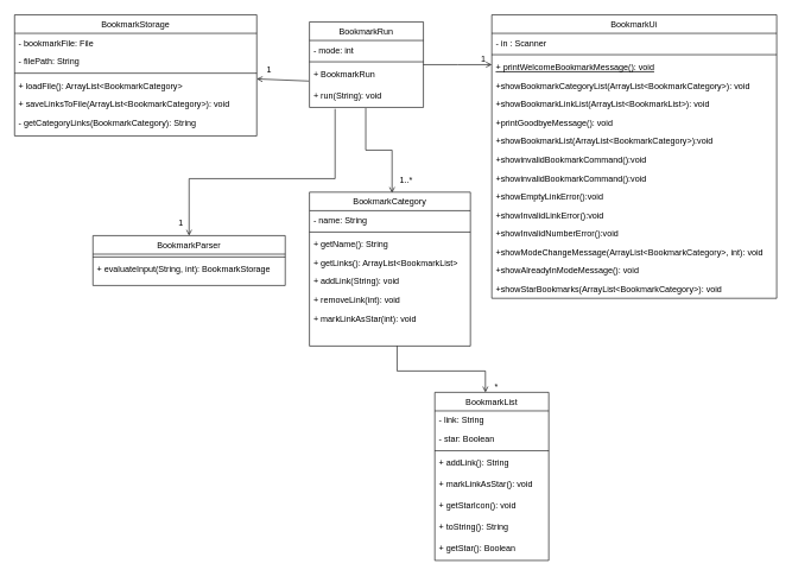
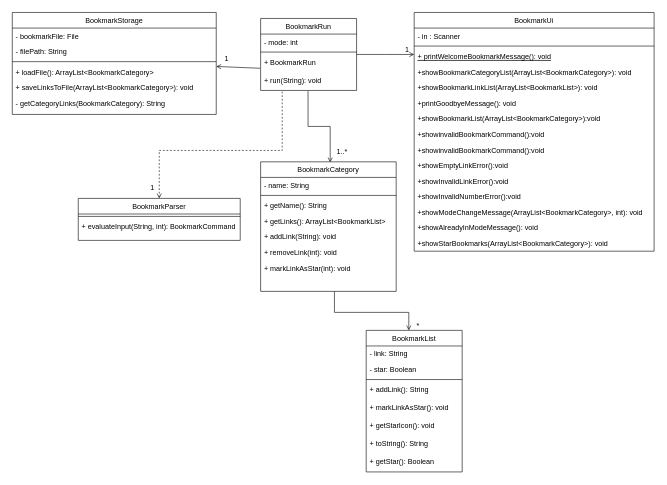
  <mxCell id="0" />
  <mxCell id="1" parent="0" />
  <mxCell id="2" value="" style="endArrow=open;shadow=0;strokeWidth=1;rounded=0;endFill=1;edgeStyle=elbowEdgeStyle;elbow=vertical;" parent="1" source="31" target="15" edge="1"><mxGeometry x="0.5" y="41" relative="1" as="geometry"><mxPoint x="480" y="92" as="sourcePoint" /><mxPoint x="640" y="92" as="targetPoint" /><mxPoint x="-40" y="32" as="offset" /></mxGeometry></mxCell>
  <mxCell id="3" value="1" style="resizable=0;align=right;verticalAlign=bottom;labelBackgroundColor=none;fontSize=12;" parent="2" connectable="0" vertex="1"><mxGeometry x="1" relative="1" as="geometry"><mxPoint x="-7" as="offset" /></mxGeometry></mxCell>
  <mxCell id="4" value="BookmarkStorage" style="swimlane;fontStyle=0;align=center;verticalAlign=top;childLayout=stackLayout;horizontal=1;startSize=26;horizontalStack=0;resizeParent=1;resizeLast=0;collapsible=1;marginBottom=0;rounded=0;shadow=0;strokeWidth=1;" vertex="1" parent="1"><mxGeometry x="20" y="20" width="340" height="170" as="geometry"><mxRectangle x="550" y="140" width="160" height="26" as="alternateBounds" /></mxGeometry></mxCell>
  <mxCell id="5" value="- bookmarkFile: File" style="text;align=left;verticalAlign=top;spacingLeft=4;spacingRight=4;overflow=hidden;rotatable=0;points=[[0,0.5],[1,0.5]];portConstraint=eastwest;" vertex="1" parent="4"><mxGeometry y="26" width="340" height="26" as="geometry" /></mxCell>
  <mxCell id="6" value="- filePath: String" style="text;align=left;verticalAlign=top;spacingLeft=4;spacingRight=4;overflow=hidden;rotatable=0;points=[[0,0.5],[1,0.5]];portConstraint=eastwest;rounded=0;shadow=0;html=0;" vertex="1" parent="4"><mxGeometry y="52" width="340" height="26" as="geometry" /></mxCell>
  <mxCell id="7" value="" style="line;html=1;strokeWidth=1;align=left;verticalAlign=middle;spacingTop=-1;spacingLeft=3;spacingRight=3;rotatable=0;labelPosition=right;points=[];portConstraint=eastwest;" vertex="1" parent="4"><mxGeometry y="78" width="340" height="8" as="geometry" /></mxCell>
  <mxCell id="8" value="+ loadFile(): ArrayList&lt;BookmarkCategory&gt;" style="text;align=left;verticalAlign=top;spacingLeft=4;spacingRight=4;overflow=hidden;rotatable=0;points=[[0,0.5],[1,0.5]];portConstraint=eastwest;" vertex="1" parent="4"><mxGeometry y="86" width="340" height="26" as="geometry" /></mxCell>
  <mxCell id="9" value="+ saveLinksToFile(ArrayList&lt;BookmarkCategory&gt;): void" style="text;align=left;verticalAlign=top;spacingLeft=4;spacingRight=4;overflow=hidden;rotatable=0;points=[[0,0.5],[1,0.5]];portConstraint=eastwest;" vertex="1" parent="4"><mxGeometry y="112" width="340" height="26" as="geometry" /></mxCell>
  <mxCell id="10" value="- getCategoryLinks(BookmarkCategory): String" style="text;align=left;verticalAlign=top;spacingLeft=4;spacingRight=4;overflow=hidden;rotatable=0;points=[[0,0.5],[1,0.5]];portConstraint=eastwest;" vertex="1" parent="4"><mxGeometry y="138" width="340" height="26" as="geometry" /></mxCell>
  <mxCell id="11" value="" style="endArrow=open;shadow=0;strokeWidth=1;rounded=0;endFill=1;edgeStyle=elbowEdgeStyle;elbow=vertical;exitX=0.494;exitY=1.033;exitDx=0;exitDy=0;exitPerimeter=0;" edge="1" parent="1" source="35"><mxGeometry x="0.5" y="41" relative="1" as="geometry"><mxPoint x="400" y="158.92" as="sourcePoint" /><mxPoint x="550" y="270" as="targetPoint" /><mxPoint x="-40" y="32" as="offset" /></mxGeometry></mxCell>
  <mxCell id="12" value="1..*" style="resizable=0;align=right;verticalAlign=bottom;labelBackgroundColor=none;fontSize=12;" connectable="0" vertex="1" parent="11"><mxGeometry x="1" relative="1" as="geometry"><mxPoint x="30" y="-9.92" as="offset" /></mxGeometry></mxCell>
- <mxCell id="13" value="" style="endArrow=open;shadow=0;strokeWidth=1;rounded=0;endFill=1;edgeStyle=elbowEdgeStyle;elbow=vertical;entryX=0.5;entryY=0;entryDx=0;entryDy=0;exitX=0.225;exitY=1.067;exitDx=0;exitDy=0;exitPerimeter=0;" edge="1" parent="1" source="35" target="57"><mxGeometry x="0.5" y="41" relative="1" as="geometry"><mxPoint x="365" y="140" as="sourcePoint" /><mxPoint x="550" y="269.08" as="targetPoint" /><mxPoint x="-40" y="32" as="offset" /><Array as="points"><mxPoint x="350" y="250" /><mxPoint x="300" y="220" /><mxPoint x="340" y="214" /><mxPoint x="350" y="214" /></Array></mxGeometry></mxCell>
+ <mxCell id="13" value="" style="endArrow=open;shadow=0;strokeWidth=1;rounded=0;endFill=1;edgeStyle=elbowEdgeStyle;elbow=vertical;entryX=0.5;entryY=0;entryDx=0;entryDy=0;exitX=0.225;exitY=1.067;exitDx=0;exitDy=0;exitPerimeter=0;dashed=1;" edge="1" parent="1" source="35" target="57"><mxGeometry x="0.5" y="41" relative="1" as="geometry"><mxPoint x="365" y="140" as="sourcePoint" /><mxPoint x="550" y="269.08" as="targetPoint" /><mxPoint x="-40" y="32" as="offset" /><Array as="points"><mxPoint x="350" y="250" /><mxPoint x="300" y="220" /><mxPoint x="340" y="214" /><mxPoint x="350" y="214" /></Array></mxGeometry></mxCell>
  <mxCell id="14" value="1" style="resizable=0;align=right;verticalAlign=bottom;labelBackgroundColor=none;fontSize=12;" connectable="0" vertex="1" parent="13"><mxGeometry x="1" relative="1" as="geometry"><mxPoint x="-7" y="-10.01" as="offset" /></mxGeometry></mxCell>
  <mxCell id="15" value="BookmarkUi" style="swimlane;fontStyle=0;align=center;verticalAlign=top;childLayout=stackLayout;horizontal=1;startSize=26;horizontalStack=0;resizeParent=1;resizeLast=0;collapsible=1;marginBottom=0;rounded=0;shadow=0;strokeWidth=1;" parent="1" vertex="1"><mxGeometry x="690" y="20" width="400" height="398" as="geometry"><mxRectangle x="550" y="140" width="160" height="26" as="alternateBounds" /></mxGeometry></mxCell>
  <mxCell id="16" value="- in : Scanner" style="text;align=left;verticalAlign=top;spacingLeft=4;spacingRight=4;overflow=hidden;rotatable=0;points=[[0,0.5],[1,0.5]];portConstraint=eastwest;" parent="15" vertex="1"><mxGeometry y="26" width="400" height="26" as="geometry" /></mxCell>
  <mxCell id="17" value="" style="line;html=1;strokeWidth=1;align=left;verticalAlign=middle;spacingTop=-1;spacingLeft=3;spacingRight=3;rotatable=0;labelPosition=right;points=[];portConstraint=eastwest;" parent="15" vertex="1"><mxGeometry y="52" width="400" height="8" as="geometry" /></mxCell>
  <mxCell id="18" value="+ printWelcomeBookmarkMessage(): void" style="text;align=left;verticalAlign=top;spacingLeft=4;spacingRight=4;overflow=hidden;rotatable=0;points=[[0,0.5],[1,0.5]];portConstraint=eastwest;fontStyle=4" parent="15" vertex="1"><mxGeometry y="60" width="400" height="26" as="geometry" /></mxCell>
  <mxCell id="19" value="+showBookmarkCategoryList(ArrayList&lt;BookmarkCategory&gt;): void&#10;" style="text;align=left;verticalAlign=top;spacingLeft=4;spacingRight=4;overflow=hidden;rotatable=0;points=[[0,0.5],[1,0.5]];portConstraint=eastwest;" parent="15" vertex="1"><mxGeometry y="86" width="400" height="26" as="geometry" /></mxCell>
  <mxCell id="20" value="+showBookmarkLinkList(ArrayList&lt;BookmarkList&gt;): void " style="text;align=left;verticalAlign=top;spacingLeft=4;spacingRight=4;overflow=hidden;rotatable=0;points=[[0,0.5],[1,0.5]];portConstraint=eastwest;" vertex="1" parent="15"><mxGeometry y="112" width="400" height="26" as="geometry" /></mxCell>
  <mxCell id="21" value="+printGoodbyeMessage(): void" style="text;align=left;verticalAlign=top;spacingLeft=4;spacingRight=4;overflow=hidden;rotatable=0;points=[[0,0.5],[1,0.5]];portConstraint=eastwest;" vertex="1" parent="15"><mxGeometry y="138" width="400" height="26" as="geometry" /></mxCell>
  <mxCell id="22" value="+showBookmarkList(ArrayList&lt;BookmarkCategory&gt;):void" style="text;align=left;verticalAlign=top;spacingLeft=4;spacingRight=4;overflow=hidden;rotatable=0;points=[[0,0.5],[1,0.5]];portConstraint=eastwest;" vertex="1" parent="15"><mxGeometry y="164" width="400" height="26" as="geometry" /></mxCell>
  <mxCell id="23" value="+showinvalidBookmarkCommand():void" style="text;align=left;verticalAlign=top;spacingLeft=4;spacingRight=4;overflow=hidden;rotatable=0;points=[[0,0.5],[1,0.5]];portConstraint=eastwest;" vertex="1" parent="15"><mxGeometry y="190" width="400" height="26" as="geometry" /></mxCell>
  <mxCell id="24" value="+showinvalidBookmarkCommand():void" style="text;align=left;verticalAlign=top;spacingLeft=4;spacingRight=4;overflow=hidden;rotatable=0;points=[[0,0.5],[1,0.5]];portConstraint=eastwest;" vertex="1" parent="15"><mxGeometry y="216" width="400" height="26" as="geometry" /></mxCell>
  <mxCell id="25" value="+showEmptyLinkError():void" style="text;align=left;verticalAlign=top;spacingLeft=4;spacingRight=4;overflow=hidden;rotatable=0;points=[[0,0.5],[1,0.5]];portConstraint=eastwest;" vertex="1" parent="15"><mxGeometry y="242" width="400" height="26" as="geometry" /></mxCell>
  <mxCell id="26" value="+showInvalidLinkError():void" style="text;align=left;verticalAlign=top;spacingLeft=4;spacingRight=4;overflow=hidden;rotatable=0;points=[[0,0.5],[1,0.5]];portConstraint=eastwest;" vertex="1" parent="15"><mxGeometry y="268" width="400" height="26" as="geometry" /></mxCell>
  <mxCell id="27" value="+showInvalidNumberError():void" style="text;align=left;verticalAlign=top;spacingLeft=4;spacingRight=4;overflow=hidden;rotatable=0;points=[[0,0.5],[1,0.5]];portConstraint=eastwest;" vertex="1" parent="15"><mxGeometry y="294" width="400" height="26" as="geometry" /></mxCell>
  <mxCell id="28" value="+showModeChangeMessage(ArrayList&lt;BookmarkCategory&gt;, int): void" style="text;align=left;verticalAlign=top;spacingLeft=4;spacingRight=4;overflow=hidden;rotatable=0;points=[[0,0.5],[1,0.5]];portConstraint=eastwest;" vertex="1" parent="15"><mxGeometry y="320" width="400" height="26" as="geometry" /></mxCell>
  <mxCell id="29" value="+showAlreadyInModeMessage(): void" style="text;align=left;verticalAlign=top;spacingLeft=4;spacingRight=4;overflow=hidden;rotatable=0;points=[[0,0.5],[1,0.5]];portConstraint=eastwest;" vertex="1" parent="15"><mxGeometry y="346" width="400" height="26" as="geometry" /></mxCell>
  <mxCell id="30" value="+showStarBookmarks(ArrayList&lt;BookmarkCategory&gt;): void" style="text;align=left;verticalAlign=top;spacingLeft=4;spacingRight=4;overflow=hidden;rotatable=0;points=[[0,0.5],[1,0.5]];portConstraint=eastwest;" vertex="1" parent="15"><mxGeometry y="372" width="400" height="26" as="geometry" /></mxCell>
  <mxCell id="31" value="BookmarkRun" style="swimlane;fontStyle=0;align=center;verticalAlign=top;childLayout=stackLayout;horizontal=1;startSize=26;horizontalStack=0;resizeParent=1;resizeLast=0;collapsible=1;marginBottom=0;rounded=0;shadow=0;strokeWidth=1;" parent="1" vertex="1"><mxGeometry x="434" y="30" width="160" height="120" as="geometry"><mxRectangle x="230" y="140" width="160" height="26" as="alternateBounds" /></mxGeometry></mxCell>
  <mxCell id="32" value="- mode: int" style="text;align=left;verticalAlign=top;spacingLeft=4;spacingRight=4;overflow=hidden;rotatable=0;points=[[0,0.5],[1,0.5]];portConstraint=eastwest;rounded=0;shadow=0;html=0;" parent="31" vertex="1"><mxGeometry y="26" width="160" height="26" as="geometry" /></mxCell>
  <mxCell id="33" value="" style="line;html=1;strokeWidth=1;align=left;verticalAlign=middle;spacingTop=-1;spacingLeft=3;spacingRight=3;rotatable=0;labelPosition=right;points=[];portConstraint=eastwest;" parent="31" vertex="1"><mxGeometry y="52" width="160" height="8" as="geometry" /></mxCell>
  <mxCell id="34" value="+ BookmarkRun" style="text;align=left;verticalAlign=top;spacingLeft=4;spacingRight=4;overflow=hidden;rotatable=0;points=[[0,0.5],[1,0.5]];portConstraint=eastwest;" parent="31" vertex="1"><mxGeometry y="60" width="160" height="30" as="geometry" /></mxCell>
  <mxCell id="35" value="+ run(String): void " style="text;align=left;verticalAlign=top;spacingLeft=4;spacingRight=4;overflow=hidden;rotatable=0;points=[[0,0.5],[1,0.5]];portConstraint=eastwest;" vertex="1" parent="31"><mxGeometry y="90" width="160" height="30" as="geometry" /></mxCell>
  <mxCell id="36" value="" style="endArrow=open;html=1;endFill=0;exitX=-0.006;exitY=0.767;exitDx=0;exitDy=0;exitPerimeter=0;" edge="1" parent="1" source="34"><mxGeometry width="50" height="50" relative="1" as="geometry"><mxPoint x="500" y="230" as="sourcePoint" /><mxPoint x="360" y="110" as="targetPoint" /></mxGeometry></mxCell>
  <mxCell id="37" value="1" style="resizable=0;align=right;verticalAlign=bottom;labelBackgroundColor=none;fontSize=12;" connectable="0" vertex="1" parent="1"><mxGeometry x="430" y="20" as="geometry"><mxPoint x="-48" y="86" as="offset" /></mxGeometry></mxCell>
  <mxCell id="38" value="BookmarkCategory" style="swimlane;fontStyle=0;align=center;verticalAlign=top;childLayout=stackLayout;horizontal=1;startSize=26;horizontalStack=0;resizeParent=1;resizeLast=0;collapsible=1;marginBottom=0;rounded=0;shadow=0;strokeWidth=1;" vertex="1" parent="1"><mxGeometry x="434" y="269" width="226" height="216" as="geometry"><mxRectangle x="550" y="140" width="160" height="26" as="alternateBounds" /></mxGeometry></mxCell>
  <mxCell id="39" value="- name: String" style="text;align=left;verticalAlign=top;spacingLeft=4;spacingRight=4;overflow=hidden;rotatable=0;points=[[0,0.5],[1,0.5]];portConstraint=eastwest;" vertex="1" parent="38"><mxGeometry y="26" width="226" height="26" as="geometry" /></mxCell>
  <mxCell id="40" value="" style="line;html=1;strokeWidth=1;align=left;verticalAlign=middle;spacingTop=-1;spacingLeft=3;spacingRight=3;rotatable=0;labelPosition=right;points=[];portConstraint=eastwest;" vertex="1" parent="38"><mxGeometry y="52" width="226" height="8" as="geometry" /></mxCell>
  <mxCell id="41" value="+ getName(): String" style="text;align=left;verticalAlign=top;spacingLeft=4;spacingRight=4;overflow=hidden;rotatable=0;points=[[0,0.5],[1,0.5]];portConstraint=eastwest;" vertex="1" parent="38"><mxGeometry y="60" width="226" height="26" as="geometry" /></mxCell>
  <mxCell id="42" value="+ getLinks(): ArrayList&lt;BookmarkList&gt;" style="text;align=left;verticalAlign=top;spacingLeft=4;spacingRight=4;overflow=hidden;rotatable=0;points=[[0,0.5],[1,0.5]];portConstraint=eastwest;" vertex="1" parent="38"><mxGeometry y="86" width="226" height="26" as="geometry" /></mxCell>
  <mxCell id="43" value="+ addLink(String): void" style="text;align=left;verticalAlign=top;spacingLeft=4;spacingRight=4;overflow=hidden;rotatable=0;points=[[0,0.5],[1,0.5]];portConstraint=eastwest;" vertex="1" parent="38"><mxGeometry y="112" width="226" height="26" as="geometry" /></mxCell>
  <mxCell id="44" value="+ removeLink(int): void" style="text;align=left;verticalAlign=top;spacingLeft=4;spacingRight=4;overflow=hidden;rotatable=0;points=[[0,0.5],[1,0.5]];portConstraint=eastwest;" vertex="1" parent="38"><mxGeometry y="138" width="226" height="26" as="geometry" /></mxCell>
  <mxCell id="45" value="+ markLinkAsStar(int): void" style="text;align=left;verticalAlign=top;spacingLeft=4;spacingRight=4;overflow=hidden;rotatable=0;points=[[0,0.5],[1,0.5]];portConstraint=eastwest;" vertex="1" parent="38"><mxGeometry y="164" width="226" height="26" as="geometry" /></mxCell>
  <mxCell id="46" value="BookmarkList" style="swimlane;fontStyle=0;align=center;verticalAlign=top;childLayout=stackLayout;horizontal=1;startSize=26;horizontalStack=0;resizeParent=1;resizeLast=0;collapsible=1;marginBottom=0;rounded=0;shadow=0;strokeWidth=1;" vertex="1" parent="1"><mxGeometry x="610" y="550" width="160" height="236" as="geometry"><mxRectangle x="230" y="140" width="160" height="26" as="alternateBounds" /></mxGeometry></mxCell>
  <mxCell id="47" value="- link: String" style="text;align=left;verticalAlign=top;spacingLeft=4;spacingRight=4;overflow=hidden;rotatable=0;points=[[0,0.5],[1,0.5]];portConstraint=eastwest;rounded=0;shadow=0;html=0;" vertex="1" parent="46"><mxGeometry y="26" width="160" height="26" as="geometry" /></mxCell>
  <mxCell id="48" value="- star: Boolean" style="text;align=left;verticalAlign=top;spacingLeft=4;spacingRight=4;overflow=hidden;rotatable=0;points=[[0,0.5],[1,0.5]];portConstraint=eastwest;rounded=0;shadow=0;html=0;" vertex="1" parent="46"><mxGeometry y="52" width="160" height="26" as="geometry" /></mxCell>
  <mxCell id="49" value="" style="line;html=1;strokeWidth=1;align=left;verticalAlign=middle;spacingTop=-1;spacingLeft=3;spacingRight=3;rotatable=0;labelPosition=right;points=[];portConstraint=eastwest;" vertex="1" parent="46"><mxGeometry y="78" width="160" height="8" as="geometry" /></mxCell>
  <mxCell id="50" value="+ addLink(): String" style="text;align=left;verticalAlign=top;spacingLeft=4;spacingRight=4;overflow=hidden;rotatable=0;points=[[0,0.5],[1,0.5]];portConstraint=eastwest;" vertex="1" parent="46"><mxGeometry y="86" width="160" height="30" as="geometry" /></mxCell>
  <mxCell id="51" value="+ markLinkAsStar(): void" style="text;align=left;verticalAlign=top;spacingLeft=4;spacingRight=4;overflow=hidden;rotatable=0;points=[[0,0.5],[1,0.5]];portConstraint=eastwest;" vertex="1" parent="46"><mxGeometry y="116" width="160" height="30" as="geometry" /></mxCell>
  <mxCell id="52" value="+ getStarIcon(): void" style="text;align=left;verticalAlign=top;spacingLeft=4;spacingRight=4;overflow=hidden;rotatable=0;points=[[0,0.5],[1,0.5]];portConstraint=eastwest;" vertex="1" parent="46"><mxGeometry y="146" width="160" height="30" as="geometry" /></mxCell>
  <mxCell id="53" value="+ toString(): String" style="text;align=left;verticalAlign=top;spacingLeft=4;spacingRight=4;overflow=hidden;rotatable=0;points=[[0,0.5],[1,0.5]];portConstraint=eastwest;" vertex="1" parent="46"><mxGeometry y="176" width="160" height="30" as="geometry" /></mxCell>
  <mxCell id="54" value="+ getStar(): Boolean" style="text;align=left;verticalAlign=top;spacingLeft=4;spacingRight=4;overflow=hidden;rotatable=0;points=[[0,0.5],[1,0.5]];portConstraint=eastwest;" vertex="1" parent="46"><mxGeometry y="206" width="160" height="30" as="geometry" /></mxCell>
  <mxCell id="55" value="" style="endArrow=open;shadow=0;strokeWidth=1;rounded=0;endFill=1;edgeStyle=elbowEdgeStyle;elbow=vertical;exitX=0.494;exitY=1.033;exitDx=0;exitDy=0;exitPerimeter=0;entryX=0.444;entryY=0;entryDx=0;entryDy=0;entryPerimeter=0;" edge="1" parent="1" target="46"><mxGeometry x="0.5" y="41" relative="1" as="geometry"><mxPoint x="557.04" y="485" as="sourcePoint" /><mxPoint x="594" y="604.01" as="targetPoint" /><mxPoint x="-40" y="32" as="offset" /><Array as="points"><mxPoint x="620" y="520" /></Array></mxGeometry></mxCell>
  <mxCell id="56" value="*" style="resizable=0;align=right;verticalAlign=bottom;labelBackgroundColor=none;fontSize=12;" connectable="0" vertex="1" parent="55"><mxGeometry x="1" relative="1" as="geometry"><mxPoint x="18.96" as="offset" /></mxGeometry></mxCell>
  <mxCell id="57" value="BookmarkParser" style="swimlane;fontStyle=0;align=center;verticalAlign=top;childLayout=stackLayout;horizontal=1;startSize=26;horizontalStack=0;resizeParent=1;resizeLast=0;collapsible=1;marginBottom=0;rounded=0;shadow=0;strokeWidth=1;" vertex="1" parent="1"><mxGeometry x="130" y="330" width="270" height="70" as="geometry"><mxRectangle x="550" y="140" width="160" height="26" as="alternateBounds" /></mxGeometry></mxCell>
  <mxCell id="58" value="" style="line;html=1;strokeWidth=1;align=left;verticalAlign=middle;spacingTop=-1;spacingLeft=3;spacingRight=3;rotatable=0;labelPosition=right;points=[];portConstraint=eastwest;" vertex="1" parent="57"><mxGeometry y="26" width="270" height="8" as="geometry" /></mxCell>
- <mxCell id="59" value="+ evaluateInput(String, int): BookmarkStorage " style="text;align=left;verticalAlign=top;spacingLeft=4;spacingRight=4;overflow=hidden;rotatable=0;points=[[0,0.5],[1,0.5]];portConstraint=eastwest;" vertex="1" parent="57"><mxGeometry y="34" width="270" height="26" as="geometry" /></mxCell>
+ <mxCell id="59" value="+ evaluateInput(String, int): BookmarkCommand " style="text;align=left;verticalAlign=top;spacingLeft=4;spacingRight=4;overflow=hidden;rotatable=0;points=[[0,0.5],[1,0.5]];portConstraint=eastwest;" vertex="1" parent="57"><mxGeometry y="34" width="270" height="26" as="geometry" /></mxCell>
